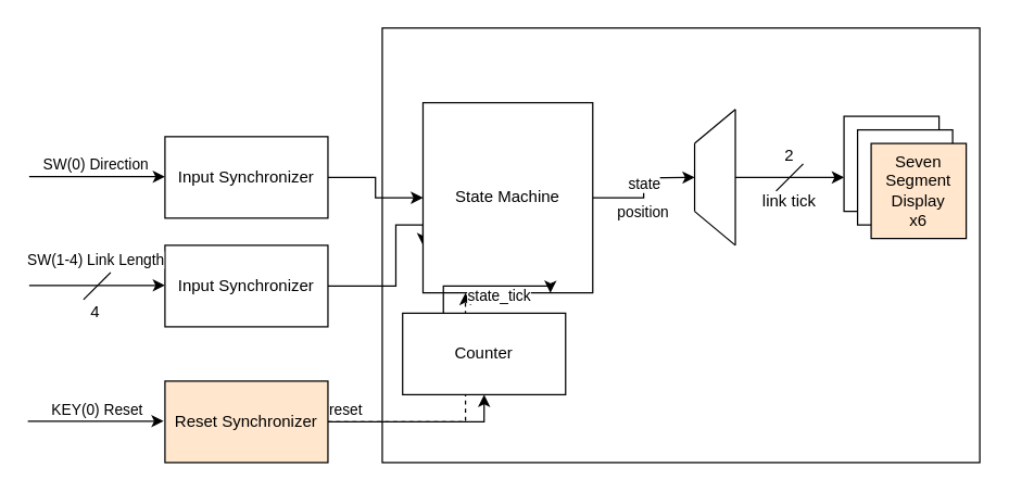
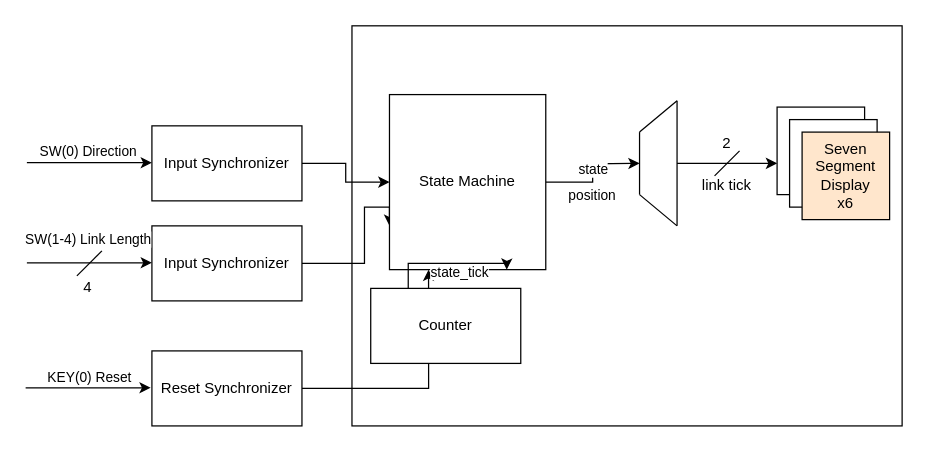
  <mxCell id="0" />
  <mxCell id="1" parent="0" />
  <mxCell id="2" value="" style="rounded=0;whiteSpace=wrap;html=1;movable=1;resizable=1;rotatable=1;deletable=1;editable=1;locked=0;connectable=1;" vertex="1" parent="1"><mxGeometry x="281" y="20" width="440" height="320" as="geometry" /></mxCell>
  <mxCell id="3" style="edgeStyle=orthogonalEdgeStyle;rounded=0;orthogonalLoop=1;jettySize=auto;html=1;exitX=1;exitY=0.5;exitDx=0;exitDy=0;entryX=0;entryY=0.5;entryDx=0;entryDy=0;" edge="1" parent="1" source="4" target="22"><mxGeometry relative="1" as="geometry" /></mxCell>
  <mxCell id="4" value="Input Synchronizer" style="rounded=0;whiteSpace=wrap;html=1;" vertex="1" parent="1"><mxGeometry x="121" y="100" width="120" height="60" as="geometry" /></mxCell>
  <mxCell id="5" value="" style="edgeStyle=none;orthogonalLoop=1;jettySize=auto;html=1;rounded=0;" edge="1" parent="1"><mxGeometry width="100" relative="1" as="geometry"><mxPoint x="21" y="129.5" as="sourcePoint" /><mxPoint x="121" y="129.5" as="targetPoint" /><Array as="points" /></mxGeometry></mxCell>
  <mxCell id="6" value="SW(0) Direction" style="edgeLabel;html=1;align=center;verticalAlign=middle;resizable=0;points=[];" vertex="1" connectable="0" parent="5"><mxGeometry x="-0.04" y="4" relative="1" as="geometry"><mxPoint y="-5" as="offset" /></mxGeometry></mxCell>
  <mxCell id="7" style="edgeStyle=orthogonalEdgeStyle;rounded=0;orthogonalLoop=1;jettySize=auto;html=1;exitX=1;exitY=0.5;exitDx=0;exitDy=0;entryX=0;entryY=0.75;entryDx=0;entryDy=0;" edge="1" parent="1" source="8" target="22"><mxGeometry relative="1" as="geometry"><Array as="points"><mxPoint x="291" y="210" /><mxPoint x="291" y="165" /></Array></mxGeometry></mxCell>
  <mxCell id="8" value="Input Synchronizer" style="rounded=0;whiteSpace=wrap;html=1;" vertex="1" parent="1"><mxGeometry x="121" y="180" width="120" height="60" as="geometry" /></mxCell>
  <mxCell id="9" value="" style="edgeStyle=none;orthogonalLoop=1;jettySize=auto;html=1;rounded=0;" edge="1" parent="1"><mxGeometry width="100" relative="1" as="geometry"><mxPoint x="21" y="209.5" as="sourcePoint" /><mxPoint x="121" y="209.5" as="targetPoint" /><Array as="points" /></mxGeometry></mxCell>
  <mxCell id="10" value="SW(1-4) Link Length" style="edgeLabel;html=1;align=center;verticalAlign=middle;resizable=0;points=[];" vertex="1" connectable="0" parent="9"><mxGeometry x="-0.04" y="4" relative="1" as="geometry"><mxPoint y="-15" as="offset" /></mxGeometry></mxCell>
  <mxCell id="11" value="" style="endArrow=none;html=1;rounded=0;" edge="1" parent="1"><mxGeometry width="50" height="50" relative="1" as="geometry"><mxPoint x="61" y="220" as="sourcePoint" /><mxPoint x="81" y="200" as="targetPoint" /></mxGeometry></mxCell>
  <mxCell id="12" value="4" style="text;html=1;align=center;verticalAlign=middle;whiteSpace=wrap;rounded=0;" vertex="1" parent="1"><mxGeometry x="40" y="214" width="60" height="30" as="geometry" /></mxCell>
- <mxCell id="13" style="edgeStyle=orthogonalEdgeStyle;rounded=0;orthogonalLoop=1;jettySize=auto;html=1;exitX=1;exitY=0.5;exitDx=0;exitDy=0;entryX=0.25;entryY=1;entryDx=0;entryDy=0;dashed=1;" edge="1" parent="1" source="16" target="22"><mxGeometry relative="1" as="geometry" /></mxCell>
- <mxCell id="14" style="edgeStyle=orthogonalEdgeStyle;rounded=0;orthogonalLoop=1;jettySize=auto;html=1;exitX=1;exitY=0.5;exitDx=0;exitDy=0;entryX=0.5;entryY=1;entryDx=0;entryDy=0;" edge="1" parent="1" source="16" target="38"><mxGeometry relative="1" as="geometry" /></mxCell>
- <mxCell id="15" value="reset" style="edgeLabel;html=1;align=center;verticalAlign=middle;resizable=0;points=[];" vertex="1" connectable="0" parent="14"><mxGeometry x="-0.874" y="3" relative="1" as="geometry"><mxPoint x="3" y="-7" as="offset" /></mxGeometry></mxCell>
- <mxCell id="16" value="Reset Synchronizer" style="rounded=0;whiteSpace=wrap;html=1;fillColor=#ffe6cc;" vertex="1" parent="1"><mxGeometry x="121" y="280" width="120" height="60" as="geometry" /></mxCell>
+ <mxCell id="13" style="edgeStyle=orthogonalEdgeStyle;rounded=0;orthogonalLoop=1;jettySize=auto;html=1;exitX=1;exitY=0.5;exitDx=0;exitDy=0;entryX=0.25;entryY=1;entryDx=0;entryDy=0;" edge="1" parent="1" source="16" target="22"><mxGeometry relative="1" as="geometry" /></mxCell>
+ <mxCell id="16" value="Reset Synchronizer" style="rounded=0;whiteSpace=wrap;html=1;" vertex="1" parent="1"><mxGeometry x="121" y="280" width="120" height="60" as="geometry" /></mxCell>
  <mxCell id="17" value="" style="edgeStyle=none;orthogonalLoop=1;jettySize=auto;html=1;rounded=0;" edge="1" parent="1"><mxGeometry width="100" relative="1" as="geometry"><mxPoint x="20" y="309.5" as="sourcePoint" /><mxPoint x="120" y="309.5" as="targetPoint" /><Array as="points" /></mxGeometry></mxCell>
  <mxCell id="18" value="KEY(0) Reset" style="edgeLabel;html=1;align=center;verticalAlign=middle;resizable=0;points=[];" vertex="1" connectable="0" parent="17"><mxGeometry x="-0.34" y="1" relative="1" as="geometry"><mxPoint x="17" y="-8" as="offset" /></mxGeometry></mxCell>
  <mxCell id="19" style="edgeStyle=orthogonalEdgeStyle;rounded=0;orthogonalLoop=1;jettySize=auto;html=1;exitX=1;exitY=0.5;exitDx=0;exitDy=0;" edge="1" parent="1" source="22"><mxGeometry relative="1" as="geometry"><mxPoint x="511" y="130" as="targetPoint" /></mxGeometry></mxCell>
  <mxCell id="20" value="state" style="edgeLabel;html=1;align=center;verticalAlign=middle;resizable=0;points=[];" vertex="1" connectable="0" parent="19"><mxGeometry x="-0.145" relative="1" as="geometry"><mxPoint y="-10" as="offset" /></mxGeometry></mxCell>
  <mxCell id="21" value="position" style="edgeLabel;html=1;align=center;verticalAlign=middle;resizable=0;points=[];" vertex="1" connectable="0" parent="19"><mxGeometry x="-0.206" y="-1" relative="1" as="geometry"><mxPoint y="9" as="offset" /></mxGeometry></mxCell>
  <mxCell id="22" value="State Machine" style="rounded=0;whiteSpace=wrap;html=1;" vertex="1" parent="1"><mxGeometry x="311" y="75" width="125" height="140" as="geometry" /></mxCell>
  <mxCell id="23" value="" style="group" vertex="1" connectable="0" parent="1"><mxGeometry x="511" y="80" width="30" height="100" as="geometry" /></mxCell>
  <mxCell id="24" value="" style="endArrow=none;html=1;rounded=0;" edge="1" parent="23"><mxGeometry width="50" height="50" relative="1" as="geometry"><mxPoint y="25" as="sourcePoint" /><mxPoint x="30" as="targetPoint" /></mxGeometry></mxCell>
  <mxCell id="25" value="" style="endArrow=none;html=1;rounded=0;" edge="1" parent="23"><mxGeometry width="50" height="50" relative="1" as="geometry"><mxPoint y="75" as="sourcePoint" /><mxPoint x="30" y="100" as="targetPoint" /></mxGeometry></mxCell>
  <mxCell id="26" value="" style="endArrow=none;html=1;rounded=0;" edge="1" parent="23"><mxGeometry width="50" height="50" relative="1" as="geometry"><mxPoint x="30" as="sourcePoint" /><mxPoint x="30" y="100" as="targetPoint" /></mxGeometry></mxCell>
  <mxCell id="27" value="" style="endArrow=none;html=1;rounded=0;" edge="1" parent="23"><mxGeometry width="50" height="50" relative="1" as="geometry"><mxPoint y="25" as="sourcePoint" /><mxPoint y="75" as="targetPoint" /></mxGeometry></mxCell>
  <mxCell id="28" value="" style="group" vertex="1" connectable="0" parent="1"><mxGeometry x="621" y="85" width="90" height="90" as="geometry" /></mxCell>
  <mxCell id="29" value="" style="rounded=0;whiteSpace=wrap;html=1;" vertex="1" parent="28"><mxGeometry width="70" height="70" as="geometry" /></mxCell>
  <mxCell id="30" value="" style="rounded=0;whiteSpace=wrap;html=1;" vertex="1" parent="28"><mxGeometry x="10" y="10" width="70" height="70" as="geometry" /></mxCell>
  <mxCell id="31" value="Seven&lt;div&gt;Segment&lt;/div&gt;&lt;div&gt;Display&lt;/div&gt;&lt;div&gt;x6&lt;/div&gt;" style="rounded=0;whiteSpace=wrap;html=1;fillColor=#ffe6cc;" vertex="1" parent="28"><mxGeometry x="20" y="20" width="70" height="70" as="geometry" /></mxCell>
  <mxCell id="32" value="" style="edgeStyle=none;orthogonalLoop=1;jettySize=auto;html=1;rounded=0;" edge="1" parent="1"><mxGeometry width="100" relative="1" as="geometry"><mxPoint x="541" y="130" as="sourcePoint" /><mxPoint x="621" y="130" as="targetPoint" /><Array as="points" /></mxGeometry></mxCell>
  <mxCell id="33" value="" style="endArrow=none;html=1;rounded=0;" edge="1" parent="1"><mxGeometry width="50" height="50" relative="1" as="geometry"><mxPoint x="571" y="140" as="sourcePoint" /><mxPoint x="591" y="120" as="targetPoint" /></mxGeometry></mxCell>
  <mxCell id="34" value="2" style="text;html=1;align=center;verticalAlign=middle;whiteSpace=wrap;rounded=0;" vertex="1" parent="1"><mxGeometry x="551" y="99" width="60" height="30" as="geometry" /></mxCell>
  <mxCell id="35" value="link tick" style="text;html=1;align=center;verticalAlign=middle;whiteSpace=wrap;rounded=0;" vertex="1" parent="1"><mxGeometry x="551" y="133" width="60" height="30" as="geometry" /></mxCell>
  <mxCell id="36" style="edgeStyle=orthogonalEdgeStyle;rounded=0;orthogonalLoop=1;jettySize=auto;html=1;exitX=0.25;exitY=0;exitDx=0;exitDy=0;entryX=0.75;entryY=1;entryDx=0;entryDy=0;" edge="1" parent="1" source="38" target="22"><mxGeometry relative="1" as="geometry" /></mxCell>
  <mxCell id="37" value="state_tick" style="edgeLabel;html=1;align=center;verticalAlign=middle;resizable=0;points=[];" vertex="1" connectable="0" parent="36"><mxGeometry x="-0.449" y="-1" relative="1" as="geometry"><mxPoint x="31" y="5" as="offset" /></mxGeometry></mxCell>
  <mxCell id="38" value="Counter" style="rounded=0;whiteSpace=wrap;html=1;" vertex="1" parent="1"><mxGeometry x="296" y="230" width="120" height="60" as="geometry" /></mxCell>
